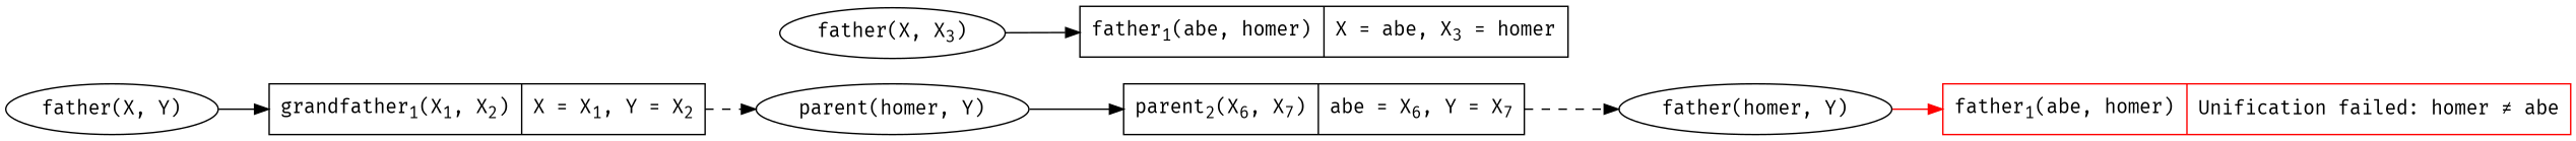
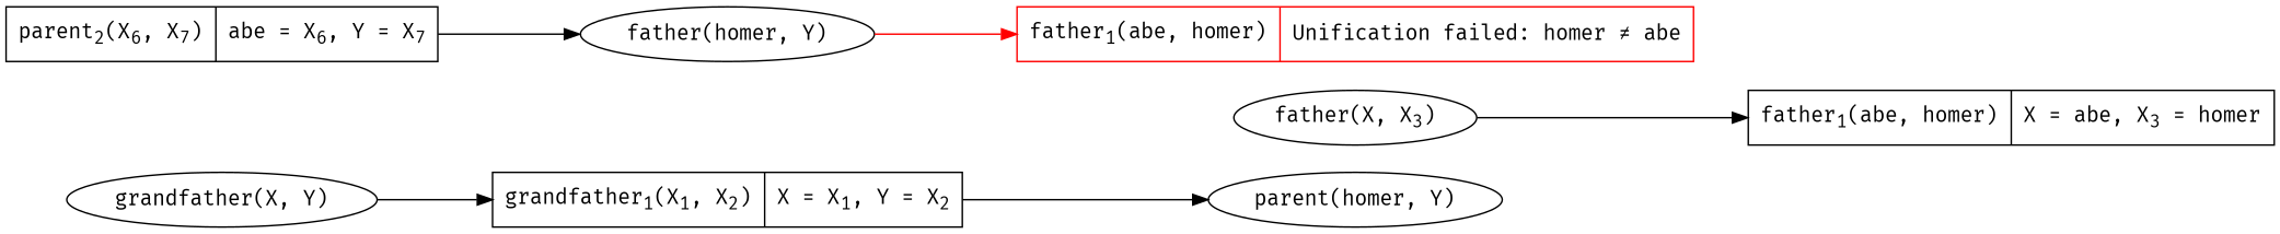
  digraph {
    rankdir=LR
    node [fontname="Fira Mono"]
    n1 [label=<father(X, X<sub>3</sub>)>]
    n2 [label=<parent(homer, Y)>]
    n3 [label=<{father<sub>1</sub>(abe, homer)|X = abe, X<sub>3</sub> = homer}> shape=record]
    n4 [label=<{parent<sub>2</sub>(X<sub>6</sub>, X<sub>7</sub>)|abe = X<sub>6</sub>, Y = X<sub>7</sub>}> shape=record]
-   n5 [label="father(X, Y)"]
+   n5 [label="grandfather(X, Y)"]
    n6 [label=<{grandfather<sub>1</sub>(X<sub>1</sub>, X<sub>2</sub>)|X = X<sub>1</sub>, Y = X<sub>2</sub>}> shape=record]
    n7 [label=<father(homer, Y)>]
    n8 [color=red label=<{father<sub>1</sub>(abe, homer)|Unification failed: homer ≠ abe}> shape=record]
    subgraph sub_1 {
      rank=same
      n1
      n2
    }
    n1 -> n2 [style=invis]
    n1 -> n3
-   n2 -> n4
-   n4 -> n7 [style=dashed]
+   n4 -> n7 [style=solid]
    n5 -> n6
-   n6 -> n2 [style=dashed]
+   n6 -> n2 [style=solid]
    n7 -> n8 [color=red]
  }
